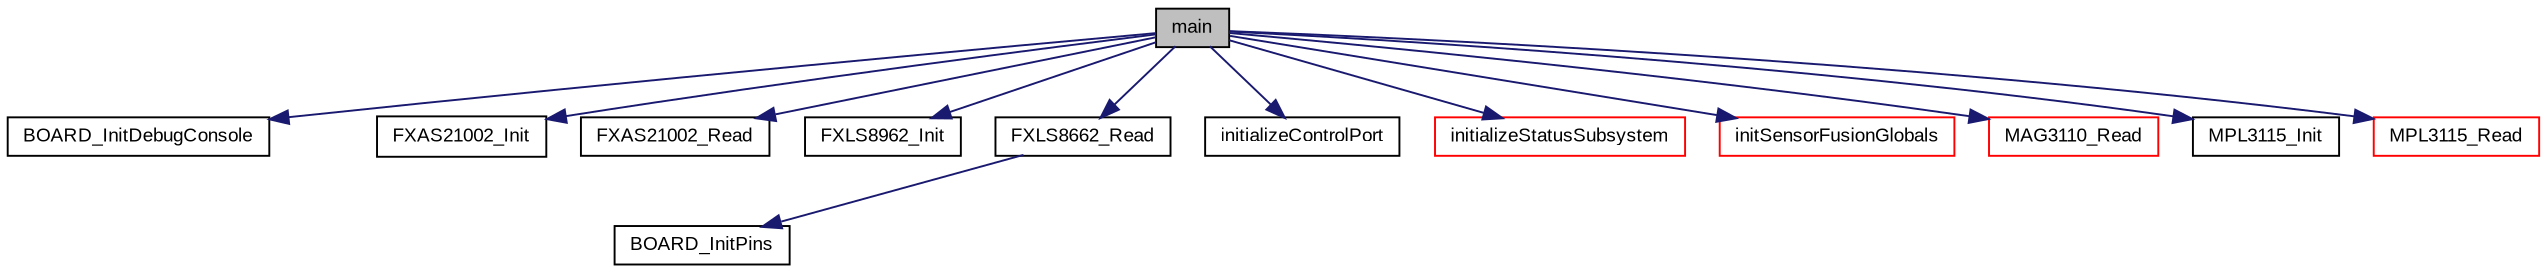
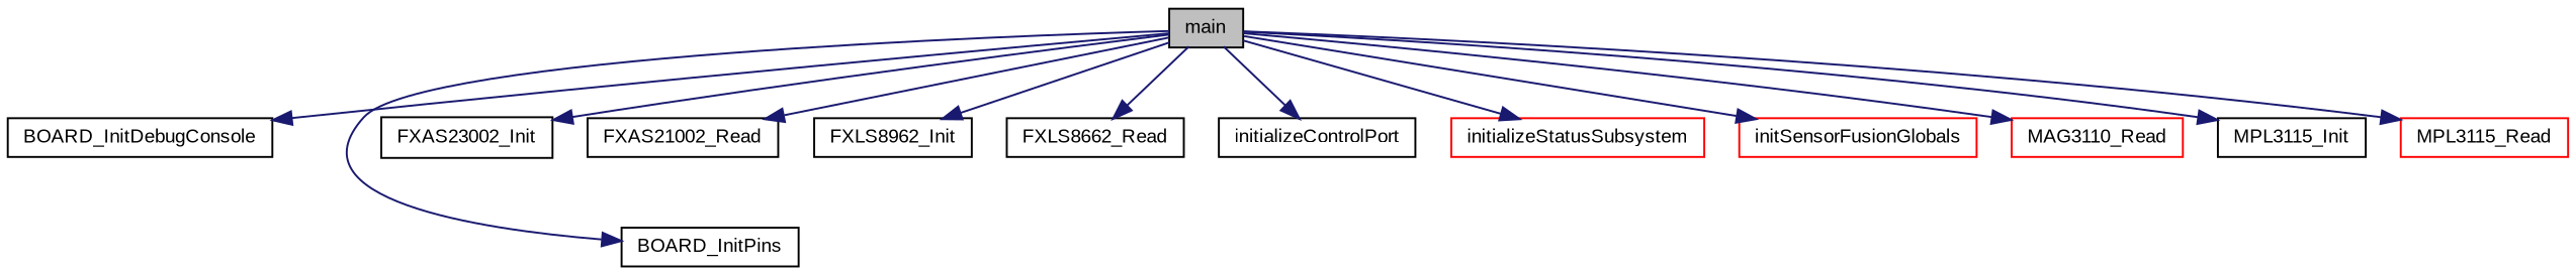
  digraph {
    fontname="Liberation Sans"
    rankdir=TB
    node [color=black fillcolor=white fontname="Liberation Sans" fontsize=10 shape=record style=filled]
    edge [color=midnightblue fontname="Liberation Sans" fontsize=10 labelfontname=Helvetica labelfontsize=10 style=solid]
    n1 [fillcolor=grey75 fontcolor=black height=0.2 label=main width=0.4]
    n2 [height=0.2 label=BOARD_InitDebugConsole width=0.4]
    n3 [height=0.2 label=BOARD_InitPins width=0.4]
-   n4 [height=0.2 label=FXAS21002_Init width=0.4]
+   n4 [height=0.2 label=FXAS23002_Init width=0.4]
    n5 [height=0.2 label=FXAS21002_Read width=0.4]
    n6 [height=0.2 label=FXLS8962_Init width=0.4]
    n7 [height=0.2 label=FXLS8662_Read width=0.4]
    n8 [height=0.2 label=initializeControlPort width=0.4]
    n9 [color=red height=0.2 label=initializeStatusSubsystem width=0.4]
    n10 [color=red height=0.2 label=initSensorFusionGlobals width=0.4]
    n11 [color=red height=0.2 label=MAG3110_Read width=0.4]
    n12 [height=0.2 label=MPL3115_Init width=0.4]
    n13 [color=red height=0.2 label=MPL3115_Read width=0.4]
    n1 -> n2
-   n7 -> n3
+   n1 -> n3
    n1 -> n4
    n1 -> n5
    n1 -> n6
    n1 -> n7
    n1 -> n8
    n1 -> n9
    n1 -> n10
    n1 -> n11
    n1 -> n12
    n1 -> n13
  }
